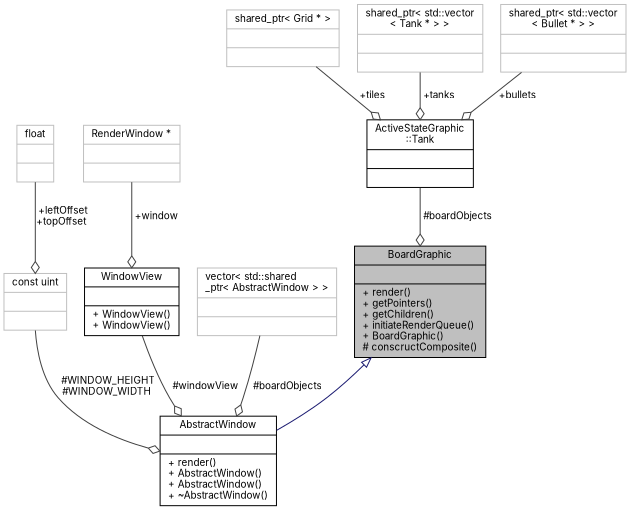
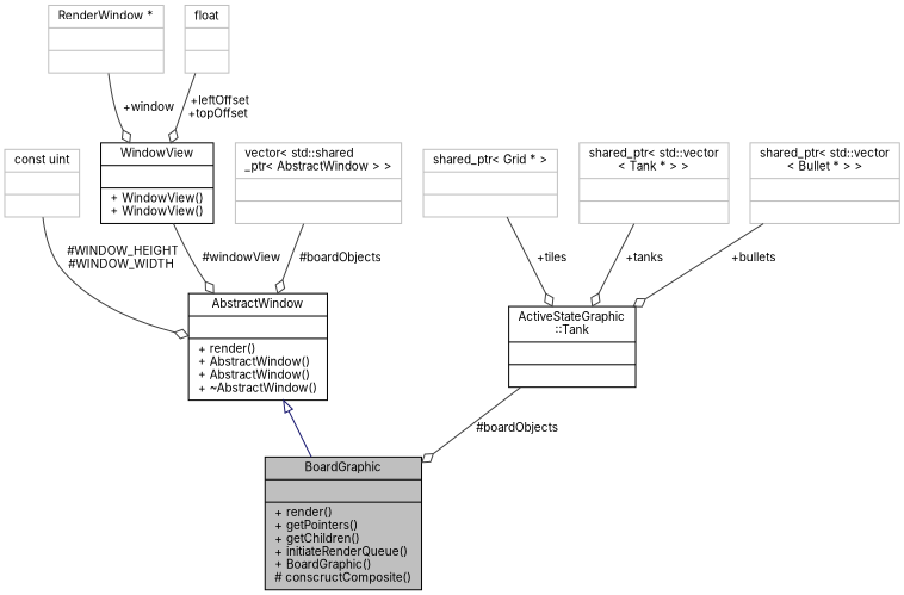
  digraph {
    fontname=Inter
    node [color=grey75 fontname=Inter fontsize=10 shape=record]
    edge [color=grey25 fontname=Inter fontsize=10 labelfontname=Helvetica labelfontsize=10 style=solid arrowhead=odiamond]
    n1 [color=black fillcolor=grey75 fontcolor=black height=0.2 label="{BoardGraphic\n||+ render()\l+ getPointers()\l+ getChildren()\l+ initiateRenderQueue()\l+ BoardGraphic()\l# conscructComposite()\l}" style=filled width=0.4]
    n2 [color=black height=0.2 label="{AbstractWindow\n||+ render()\l+ AbstractWindow()\l+ AbstractWindow()\l+ ~AbstractWindow()\l}" width=0.4]
    n3 [height=0.2 label="{const uint\n||}" width=0.4]
    n4 [color=black height=0.2 label="{WindowView\n||+ WindowView()\l+ WindowView()\l}" width=0.4]
    n5 [height=0.2 label="{RenderWindow *\n||}" width=0.4]
    n6 [height=0.2 label="{float\n||}" width=0.4]
    n7 [height=0.2 label="{vector\< std::shared\l_ptr\< AbstractWindow \> \>\n||}" width=0.4]
    n8 [color=black height=0.2 label="{ActiveStateGraphic\l::Tank\n||}" width=0.4]
    n9 [height=0.2 label="{shared_ptr\< Grid * \>\n||}" width=0.4]
    n10 [height=0.2 label="{shared_ptr\< std::vector\l\< Tank * \> \>\n||}" width=0.4]
    n11 [height=0.2 label="{shared_ptr\< std::vector\l\< Bullet * \> \>\n||}" width=0.4]
-   n1 -> n2 [arrowtail=onormal color=midnightblue dir=back arrowhead=""]
+   n2 -> n1 [arrowtail=onormal color=midnightblue dir=back arrowhead=""]
    n3 -> n2 [label=" #WINDOW_HEIGHT\n#WINDOW_WIDTH"]
    n4 -> n2 [label=" #windowView"]
    n5 -> n4 [label=" +window"]
-   n6 -> n3 [label=" +leftOffset\n+topOffset"]
+   n6 -> n4 [label=" +leftOffset\n+topOffset"]
    n7 -> n2 [label=" #boardObjects"]
    n8 -> n1 [label=" #boardObjects"]
    n9 -> n8 [label=" +tiles"]
    n10 -> n8 [label=" +tanks"]
    n11 -> n8 [label=" +bullets"]
  }
